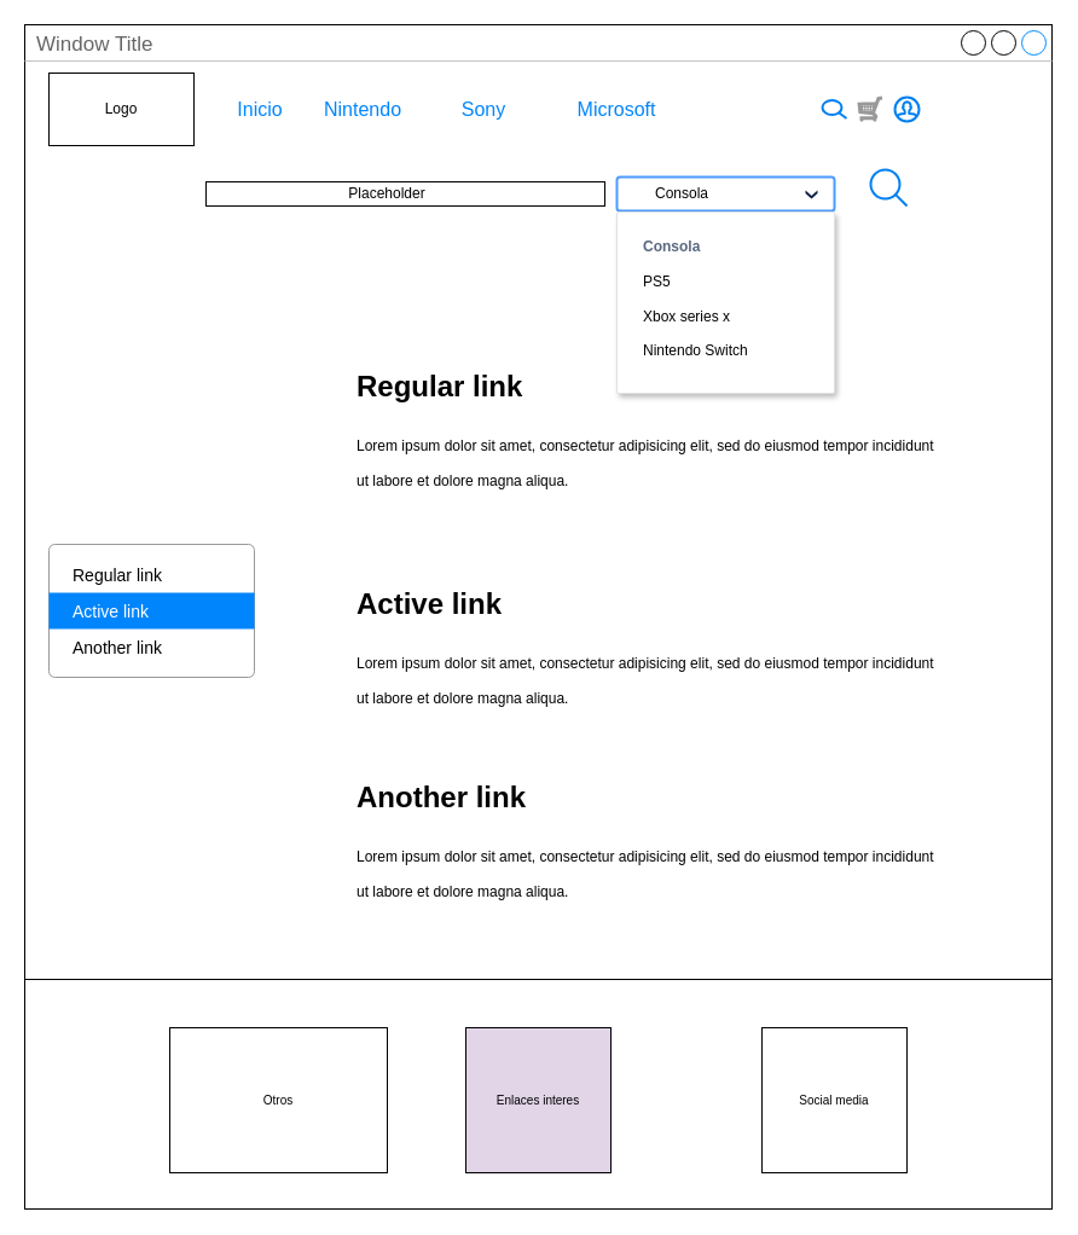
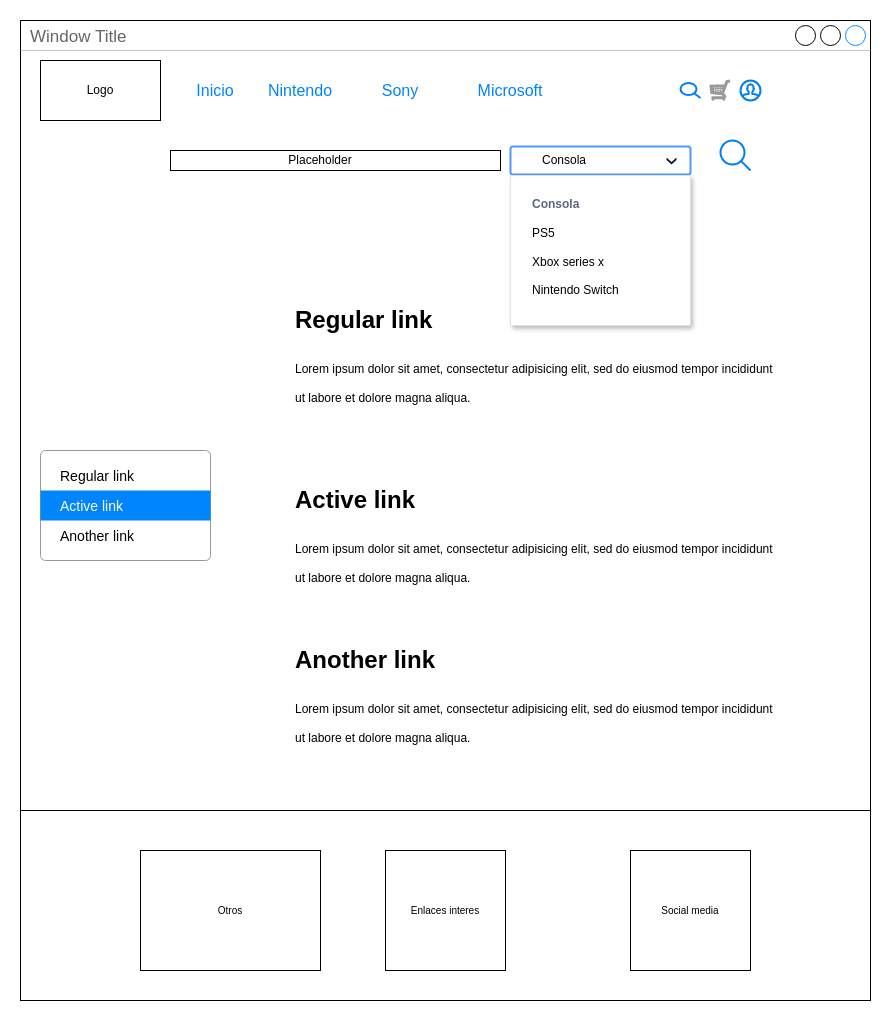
  <mxCell id="0" />
  <mxCell id="1" parent="0" />
  <mxCell id="2" value="Window Title" style="strokeWidth=1;shadow=0;dashed=0;align=center;html=1;shape=mxgraph.mockup.containers.window;align=left;verticalAlign=top;spacingLeft=8;strokeColor2=#008cff;strokeColor3=#c4c4c4;fontColor=#666666;mainText=;fontSize=17;labelBackgroundColor=none;" vertex="1" parent="1"><mxGeometry x="20" y="20" width="850" height="680" as="geometry" /></mxCell>
  <mxCell id="3" value="Window Title" style="strokeWidth=1;shadow=0;dashed=0;align=center;html=1;shape=mxgraph.mockup.containers.window;align=left;verticalAlign=top;spacingLeft=8;strokeColor2=#008cff;strokeColor3=#c4c4c4;fontColor=#666666;mainText=;fontSize=17;labelBackgroundColor=none;" vertex="1" parent="1"><mxGeometry x="20" y="20" width="850" height="980" as="geometry" /></mxCell>
  <mxCell id="4" value="" style="verticalLabelPosition=bottom;shadow=0;dashed=0;align=center;html=1;verticalAlign=top;strokeWidth=1;shape=mxgraph.mockup.misc.shoppingCart;strokeColor=#999999;" vertex="1" parent="1"><mxGeometry x="710" y="80" width="20" height="20" as="geometry" /></mxCell>
  <mxCell id="5" value="" style="html=1;verticalLabelPosition=bottom;align=center;labelBackgroundColor=#ffffff;verticalAlign=top;strokeWidth=2;strokeColor=#0080F0;shadow=0;dashed=0;shape=mxgraph.ios7.icons.user;" vertex="1" parent="1"><mxGeometry x="740" y="80" width="20" height="20" as="geometry" /></mxCell>
  <mxCell id="6" value="Logo" style="rounded=0;whiteSpace=wrap;html=1;" vertex="1" parent="1"><mxGeometry x="40" y="60" width="120" height="60" as="geometry" /></mxCell>
  <mxCell id="7" value="" style="html=1;verticalLabelPosition=bottom;align=center;labelBackgroundColor=#ffffff;verticalAlign=top;strokeWidth=2;strokeColor=#0080F0;shadow=0;dashed=0;shape=mxgraph.ios7.icons.looking_glass;" vertex="1" parent="1"><mxGeometry x="680" y="82.5" width="20" height="15" as="geometry" /></mxCell>
  <mxCell id="8" value="Inicio" style="html=1;shadow=0;dashed=0;shape=mxgraph.bootstrap.rrect;rSize=5;strokeColor=none;strokeWidth=1;fillColor=none;fontColor=#0085FC;whiteSpace=wrap;align=center;verticalAlign=middle;spacingLeft=0;fontStyle=0;fontSize=16;spacing=5;" vertex="1" parent="1"><mxGeometry x="185" y="70" width="60" height="40" as="geometry" /></mxCell>
  <mxCell id="9" value="Nintendo" style="html=1;shadow=0;dashed=0;shape=mxgraph.bootstrap.rrect;rSize=5;strokeColor=none;strokeWidth=1;fillColor=none;fontColor=#0085FC;whiteSpace=wrap;align=center;verticalAlign=middle;spacingLeft=0;fontStyle=0;fontSize=16;spacing=5;" vertex="1" parent="1"><mxGeometry x="270" y="70" width="60" height="40" as="geometry" /></mxCell>
  <mxCell id="10" value="Sony" style="html=1;shadow=0;dashed=0;shape=mxgraph.bootstrap.rrect;rSize=5;strokeColor=none;strokeWidth=1;fillColor=none;fontColor=#0085FC;whiteSpace=wrap;align=center;verticalAlign=middle;spacingLeft=0;fontStyle=0;fontSize=16;spacing=5;" vertex="1" parent="1"><mxGeometry x="370" y="70" width="60" height="40" as="geometry" /></mxCell>
  <mxCell id="11" value="Microsoft" style="html=1;shadow=0;dashed=0;shape=mxgraph.bootstrap.rrect;rSize=5;strokeColor=none;strokeWidth=1;fillColor=none;fontColor=#0085FC;whiteSpace=wrap;align=center;verticalAlign=middle;spacingLeft=0;fontStyle=0;fontSize=16;spacing=5;" vertex="1" parent="1"><mxGeometry x="480" y="70" width="60" height="40" as="geometry" /></mxCell>
  <mxCell id="12" value="" style="html=1;verticalLabelPosition=bottom;align=center;labelBackgroundColor=#ffffff;verticalAlign=top;strokeWidth=2;strokeColor=#0080F0;shadow=0;dashed=0;shape=mxgraph.ios7.icons.looking_glass;" vertex="1" parent="1"><mxGeometry x="720" y="140" width="30" height="30" as="geometry" /></mxCell>
  <mxCell id="13" value="Consola" style="rounded=1;arcSize=9;fillColor=#ffffff;strokeColor=#4C9AFF;html=1;strokeWidth=2;spacingLeft=30;fontColor=#000000;align=left" vertex="1" parent="1"><mxGeometry x="510" y="146" width="180" height="28" as="geometry" /></mxCell>
  <mxCell id="14" value="" style="shape=step;whiteSpace=wrap;html=1;rounded=0;strokeColor=none;strokeWidth=2;fillColor=#0A1E43;gradientColor=none;fontFamily=Verdana;fontSize=14;fontColor=#000000;align=left;direction=south;size=0.65;" vertex="1" parent="13"><mxGeometry x="1" y="0.5" width="10" height="7" relative="1" as="geometry"><mxPoint x="-24" y="-3" as="offset" /></mxGeometry></mxCell>
  <mxCell id="15" value="&lt;font color=&quot;#596780&quot;&gt;&lt;b&gt;Consola&lt;br&gt;&lt;/b&gt;&lt;/font&gt;&lt;br&gt;&lt;div&gt;&lt;div&gt;PS5&lt;/div&gt;&lt;br&gt;&lt;div&gt;Xbox series x&lt;/div&gt;&lt;br&gt;&lt;div&gt;Nintendo Switch&lt;/div&gt;&lt;div&gt;&lt;br&gt;&lt;/div&gt;&lt;/div&gt;" style="html=1;rounded=1;fillColor=#ffffff;strokeColor=#DFE1E5;fontSize=12;align=left;fontColor=#000000;shadow=1;arcSize=1;whiteSpace=wrap;spacing=2;verticalAlign=top;fontStyle=0;spacingLeft=20;spacingTop=15;" vertex="1" parent="1"><mxGeometry x="510" y="175" width="180" height="150" as="geometry" /></mxCell>
  <mxCell id="16" value="" style="rounded=0;whiteSpace=wrap;html=1;" vertex="1" parent="1"><mxGeometry x="170" y="150" width="330" height="20" as="geometry" /></mxCell>
  <mxCell id="17" value="" style="html=1;shadow=0;dashed=0;shape=mxgraph.bootstrap.rrect;rSize=5;fillColor=#ffffff;strokeColor=#999999;" vertex="1" parent="1"><mxGeometry x="40" y="450" width="170" height="110" as="geometry" /></mxCell>
  <mxCell id="18" value="Regular link" style="fillColor=none;strokeColor=none;align=left;spacing=20;fontSize=14;" vertex="1" parent="17"><mxGeometry width="170" height="30" relative="1" as="geometry"><mxPoint y="10" as="offset" /></mxGeometry></mxCell>
  <mxCell id="19" value="Active link" style="fillColor=#0085FC;strokeColor=none;fontColor=#ffffff;align=left;spacing=20;fontSize=14;sketch=0;" vertex="1" parent="17"><mxGeometry width="170" height="30" relative="1" as="geometry"><mxPoint y="40" as="offset" /></mxGeometry></mxCell>
  <mxCell id="20" value="Another link" style="fillColor=none;strokeColor=none;align=left;spacing=20;fontSize=14;" vertex="1" parent="17"><mxGeometry width="170" height="30" relative="1" as="geometry"><mxPoint y="70" as="offset" /></mxGeometry></mxCell>
  <mxCell id="21" value="&lt;h1&gt;&lt;span style=&quot;background-color: initial;&quot;&gt;Regular link&lt;/span&gt;&lt;/h1&gt;&lt;h1&gt;&lt;span style=&quot;background-color: initial; font-size: 12px; font-weight: normal;&quot;&gt;Lorem ipsum dolor sit amet, consectetur adipisicing elit, sed do eiusmod tempor incididunt ut labore et dolore magna aliqua.&lt;/span&gt;&lt;br&gt;&lt;/h1&gt;" style="text;html=1;strokeColor=none;fillColor=none;spacing=5;spacingTop=-20;whiteSpace=wrap;overflow=hidden;rounded=0;" vertex="1" parent="1"><mxGeometry x="290" y="300" width="490" height="120" as="geometry" /></mxCell>
  <mxCell id="22" value="" style="rounded=0;whiteSpace=wrap;html=1;" vertex="1" parent="1"><mxGeometry x="170" y="150" width="330" height="20" as="geometry" /></mxCell>
  <mxCell id="23" value="&lt;h1&gt;&lt;span style=&quot;background-color: initial;&quot;&gt;Active link&lt;/span&gt;&lt;/h1&gt;&lt;h1&gt;&lt;span style=&quot;background-color: initial; font-size: 12px; font-weight: normal;&quot;&gt;Lorem ipsum dolor sit amet, consectetur adipisicing elit, sed do eiusmod tempor incididunt ut labore et dolore magna aliqua.&lt;/span&gt;&lt;br&gt;&lt;/h1&gt;" style="text;html=1;strokeColor=none;fillColor=none;spacing=5;spacingTop=-20;whiteSpace=wrap;overflow=hidden;rounded=0;" vertex="1" parent="1"><mxGeometry x="290" y="480" width="490" height="120" as="geometry" /></mxCell>
  <mxCell id="24" value="&lt;h1&gt;&lt;span style=&quot;background-color: initial;&quot;&gt;Another link&lt;/span&gt;&lt;/h1&gt;&lt;h1&gt;&lt;span style=&quot;background-color: initial; font-size: 12px; font-weight: normal;&quot;&gt;Lorem ipsum dolor sit amet, consectetur adipisicing elit, sed do eiusmod tempor incididunt ut labore et dolore magna aliqua.&lt;/span&gt;&lt;br&gt;&lt;/h1&gt;" style="text;html=1;strokeColor=none;fillColor=none;spacing=5;spacingTop=-20;whiteSpace=wrap;overflow=hidden;rounded=0;" vertex="1" parent="1"><mxGeometry x="290" y="640" width="490" height="120" as="geometry" /></mxCell>
  <mxCell id="25" value="" style="rounded=0;whiteSpace=wrap;html=1;fontSize=10;" vertex="1" parent="1"><mxGeometry x="20" y="810" width="850" height="190" as="geometry" /></mxCell>
  <mxCell id="26" value="Otros" style="rounded=0;whiteSpace=wrap;html=1;fontSize=10;" vertex="1" parent="1"><mxGeometry x="140" y="850" width="180" height="120" as="geometry" /></mxCell>
- <mxCell id="27" value="Enlaces interes" style="rounded=0;whiteSpace=wrap;html=1;fontSize=10;fillColor=#e1d5e7;" vertex="1" parent="1"><mxGeometry x="385" y="850" width="120" height="120" as="geometry" /></mxCell>
+ <mxCell id="27" value="Enlaces interes" style="rounded=0;whiteSpace=wrap;html=1;fontSize=10;" vertex="1" parent="1"><mxGeometry x="385" y="850" width="120" height="120" as="geometry" /></mxCell>
  <mxCell id="28" value="Social media" style="rounded=0;whiteSpace=wrap;html=1;fontSize=10;" vertex="1" parent="1"><mxGeometry x="630" y="850" width="120" height="120" as="geometry" /></mxCell>
  <mxCell id="29" value="Placeholder" style="text;html=1;strokeColor=none;fillColor=none;align=center;verticalAlign=middle;whiteSpace=wrap;rounded=0;" vertex="1" parent="1"><mxGeometry x="150" y="145" width="340" height="30" as="geometry" /></mxCell>
